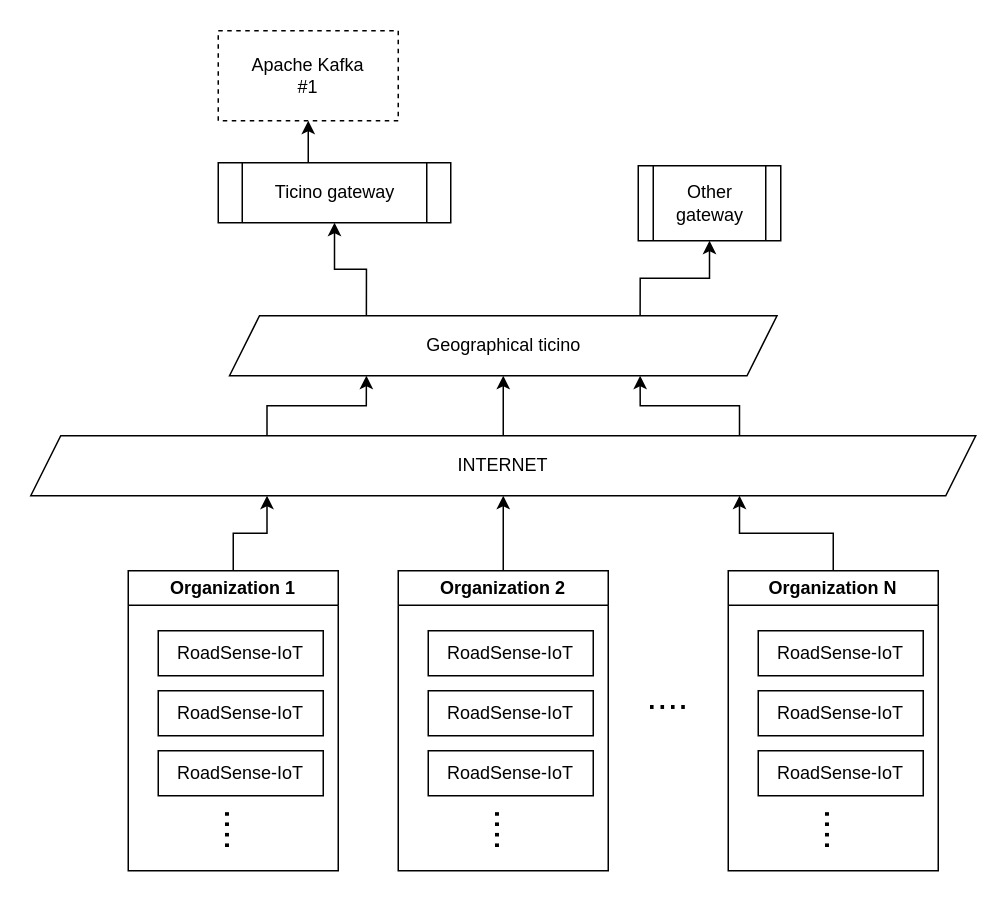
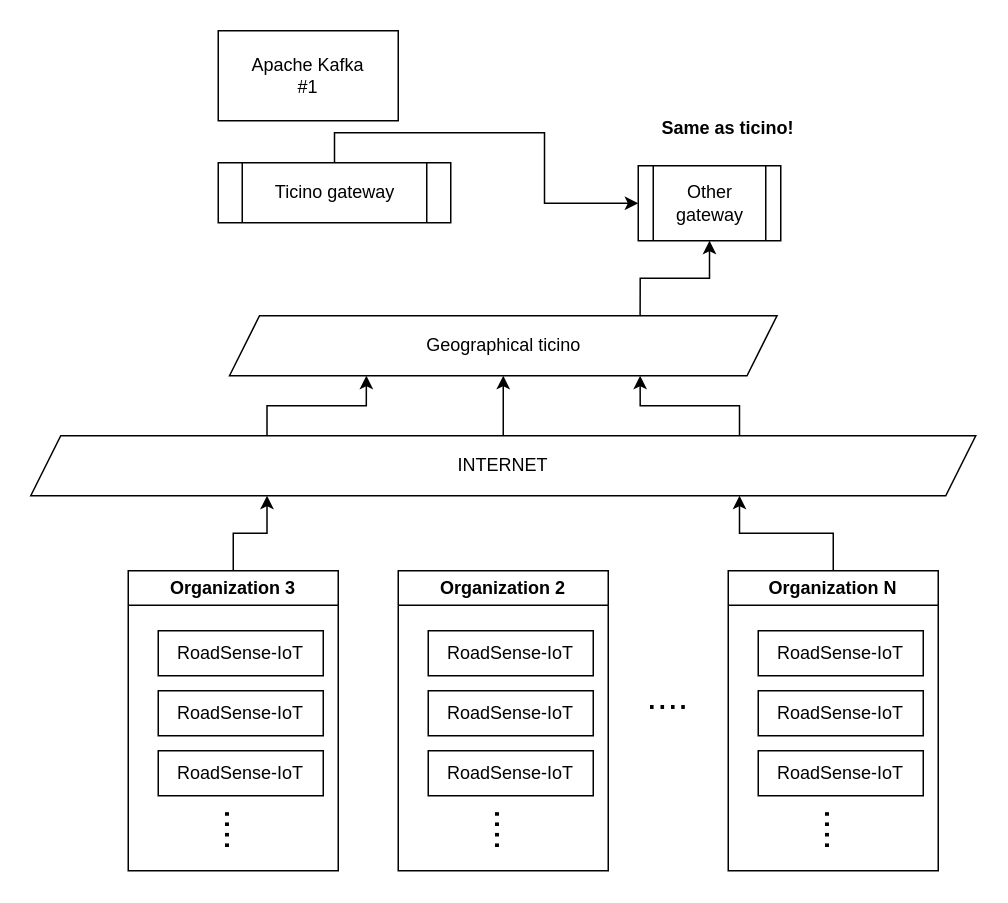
  <mxCell id="0" />
  <mxCell id="1" parent="0" />
  <mxCell id="2" style="edgeStyle=orthogonalEdgeStyle;rounded=0;orthogonalLoop=1;jettySize=auto;html=1;exitX=0.5;exitY=0;exitDx=0;exitDy=0;entryX=0.25;entryY=1;entryDx=0;entryDy=0;" edge="1" parent="1" source="3" target="27"><mxGeometry relative="1" as="geometry" /></mxCell>
- <mxCell id="3" value="Organization 1" style="swimlane;whiteSpace=wrap;html=1;" vertex="1" parent="1"><mxGeometry x="85" y="380" width="140" height="200" as="geometry" /></mxCell>
+ <mxCell id="3" value="Organization 3" style="swimlane;whiteSpace=wrap;html=1;" vertex="1" parent="1"><mxGeometry x="85" y="380" width="140" height="200" as="geometry" /></mxCell>
  <mxCell id="4" value="RoadSense-IoT" style="rounded=0;whiteSpace=wrap;html=1;" vertex="1" parent="3"><mxGeometry x="20" y="40" width="110" height="30" as="geometry" /></mxCell>
  <mxCell id="5" value="RoadSense-IoT" style="rounded=0;whiteSpace=wrap;html=1;" vertex="1" parent="3"><mxGeometry x="20" y="80" width="110" height="30" as="geometry" /></mxCell>
  <mxCell id="6" value="RoadSense-IoT" style="rounded=0;whiteSpace=wrap;html=1;" vertex="1" parent="3"><mxGeometry x="20" y="120" width="110" height="30" as="geometry" /></mxCell>
  <mxCell id="7" value="&lt;font style=&quot;font-size: 25px;&quot;&gt;....&lt;/font&gt;" style="text;html=1;align=center;verticalAlign=middle;whiteSpace=wrap;rounded=0;rotation=90;" vertex="1" parent="3"><mxGeometry x="45" y="163" width="60" height="20" as="geometry" /></mxCell>
- <mxCell id="8" value="" style="edgeStyle=orthogonalEdgeStyle;rounded=0;orthogonalLoop=1;jettySize=auto;html=1;" edge="1" parent="1" source="9" target="27"><mxGeometry relative="1" as="geometry" /></mxCell>
  <mxCell id="9" value="Organization 2" style="swimlane;whiteSpace=wrap;html=1;" vertex="1" parent="1"><mxGeometry x="265" y="380" width="140" height="200" as="geometry" /></mxCell>
  <mxCell id="10" value="RoadSense-IoT" style="rounded=0;whiteSpace=wrap;html=1;" vertex="1" parent="9"><mxGeometry x="20" y="40" width="110" height="30" as="geometry" /></mxCell>
  <mxCell id="11" value="RoadSense-IoT" style="rounded=0;whiteSpace=wrap;html=1;" vertex="1" parent="9"><mxGeometry x="20" y="80" width="110" height="30" as="geometry" /></mxCell>
  <mxCell id="12" value="RoadSense-IoT" style="rounded=0;whiteSpace=wrap;html=1;" vertex="1" parent="9"><mxGeometry x="20" y="120" width="110" height="30" as="geometry" /></mxCell>
  <mxCell id="13" value="&lt;font style=&quot;font-size: 25px;&quot;&gt;....&lt;/font&gt;" style="text;html=1;align=center;verticalAlign=middle;whiteSpace=wrap;rounded=0;rotation=90;" vertex="1" parent="9"><mxGeometry x="45" y="163" width="60" height="20" as="geometry" /></mxCell>
  <mxCell id="14" style="edgeStyle=orthogonalEdgeStyle;rounded=0;orthogonalLoop=1;jettySize=auto;html=1;entryX=0.75;entryY=1;entryDx=0;entryDy=0;" edge="1" parent="1" source="15" target="27"><mxGeometry relative="1" as="geometry" /></mxCell>
  <mxCell id="15" value="Organization N" style="swimlane;whiteSpace=wrap;html=1;" vertex="1" parent="1"><mxGeometry x="485" y="380" width="140" height="200" as="geometry" /></mxCell>
  <mxCell id="16" value="RoadSense-IoT" style="rounded=0;whiteSpace=wrap;html=1;" vertex="1" parent="15"><mxGeometry x="20" y="40" width="110" height="30" as="geometry" /></mxCell>
  <mxCell id="17" value="RoadSense-IoT" style="rounded=0;whiteSpace=wrap;html=1;" vertex="1" parent="15"><mxGeometry x="20" y="80" width="110" height="30" as="geometry" /></mxCell>
  <mxCell id="18" value="RoadSense-IoT" style="rounded=0;whiteSpace=wrap;html=1;" vertex="1" parent="15"><mxGeometry x="20" y="120" width="110" height="30" as="geometry" /></mxCell>
  <mxCell id="19" value="&lt;font style=&quot;font-size: 25px;&quot;&gt;....&lt;/font&gt;" style="text;html=1;align=center;verticalAlign=middle;whiteSpace=wrap;rounded=0;rotation=90;" vertex="1" parent="15"><mxGeometry x="45" y="163" width="60" height="20" as="geometry" /></mxCell>
  <mxCell id="20" value="&lt;font style=&quot;font-size: 25px;&quot;&gt;....&lt;/font&gt;" style="text;html=1;align=center;verticalAlign=middle;whiteSpace=wrap;rounded=0;rotation=-180;" vertex="1" parent="1"><mxGeometry x="415" y="470" width="60" height="20" as="geometry" /></mxCell>
- <mxCell id="21" style="edgeStyle=orthogonalEdgeStyle;rounded=0;orthogonalLoop=1;jettySize=auto;html=1;exitX=0.5;exitY=0;exitDx=0;exitDy=0;entryX=0.5;entryY=1;entryDx=0;entryDy=0;" edge="1" parent="1" source="22" target="28"><mxGeometry relative="1" as="geometry" /></mxCell>
+ <mxCell id="21" style="edgeStyle=orthogonalEdgeStyle;rounded=0;orthogonalLoop=1;jettySize=auto;html=1;exitX=0.5;exitY=0;exitDx=0;exitDy=0;" edge="1" parent="1" source="22" target="23"><mxGeometry relative="1" as="geometry" /></mxCell>
  <mxCell id="22" value="Ticino gateway" style="shape=process;whiteSpace=wrap;html=1;backgroundOutline=1;" vertex="1" parent="1"><mxGeometry x="145" y="108" width="155" height="40" as="geometry" /></mxCell>
  <mxCell id="23" value="&lt;div&gt;Other gateway&lt;br&gt;&lt;/div&gt;" style="shape=process;whiteSpace=wrap;html=1;backgroundOutline=1;" vertex="1" parent="1"><mxGeometry x="425" y="110" width="95" height="50" as="geometry" /></mxCell>
  <mxCell id="24" style="edgeStyle=orthogonalEdgeStyle;rounded=0;orthogonalLoop=1;jettySize=auto;html=1;exitX=0.25;exitY=0;exitDx=0;exitDy=0;entryX=0.25;entryY=1;entryDx=0;entryDy=0;" edge="1" parent="1" source="27" target="31"><mxGeometry relative="1" as="geometry" /></mxCell>
  <mxCell id="25" style="edgeStyle=orthogonalEdgeStyle;rounded=0;orthogonalLoop=1;jettySize=auto;html=1;exitX=0.5;exitY=0;exitDx=0;exitDy=0;entryX=0.5;entryY=1;entryDx=0;entryDy=0;" edge="1" parent="1" source="27" target="31"><mxGeometry relative="1" as="geometry" /></mxCell>
  <mxCell id="26" style="edgeStyle=orthogonalEdgeStyle;rounded=0;orthogonalLoop=1;jettySize=auto;html=1;exitX=0.75;exitY=0;exitDx=0;exitDy=0;entryX=0.75;entryY=1;entryDx=0;entryDy=0;" edge="1" parent="1" source="27" target="31"><mxGeometry relative="1" as="geometry" /></mxCell>
  <mxCell id="27" value="INTERNET" style="shape=parallelogram;perimeter=parallelogramPerimeter;whiteSpace=wrap;html=1;fixedSize=1;" vertex="1" parent="1"><mxGeometry x="20" y="290" width="630" height="40" as="geometry" /></mxCell>
- <mxCell id="28" value="&lt;div&gt;Apache Kafka&lt;/div&gt;&lt;div&gt;#1&lt;/div&gt;" style="rounded=0;whiteSpace=wrap;html=1;dashed=1;" vertex="1" parent="1"><mxGeometry x="145" y="20" width="120" height="60" as="geometry" /></mxCell>
- <mxCell id="29" style="edgeStyle=orthogonalEdgeStyle;rounded=0;orthogonalLoop=1;jettySize=auto;html=1;exitX=0.25;exitY=0;exitDx=0;exitDy=0;" edge="1" parent="1" source="31" target="22"><mxGeometry relative="1" as="geometry" /></mxCell>
+ <mxCell id="28" value="&lt;div&gt;Apache Kafka&lt;/div&gt;&lt;div&gt;#1&lt;/div&gt;" style="rounded=0;whiteSpace=wrap;html=1;" vertex="1" parent="1"><mxGeometry x="145" y="20" width="120" height="60" as="geometry" /></mxCell>
  <mxCell id="30" style="edgeStyle=orthogonalEdgeStyle;rounded=0;orthogonalLoop=1;jettySize=auto;html=1;exitX=0.75;exitY=0;exitDx=0;exitDy=0;entryX=0.5;entryY=1;entryDx=0;entryDy=0;" edge="1" parent="1" source="31" target="23"><mxGeometry relative="1" as="geometry" /></mxCell>
  <mxCell id="31" value="Geographical ticino" style="shape=parallelogram;perimeter=parallelogramPerimeter;whiteSpace=wrap;html=1;fixedSize=1;" vertex="1" parent="1"><mxGeometry x="152.5" y="210" width="365" height="40" as="geometry" /></mxCell>
+ <mxCell id="32" value="Same as ticino!" style="text;strokeColor=none;fillColor=none;align=left;verticalAlign=middle;spacingLeft=4;spacingRight=4;overflow=hidden;points=[[0,0.5],[1,0.5]];portConstraint=eastwest;rotatable=0;whiteSpace=wrap;html=1;fontStyle=1" vertex="1" parent="1"><mxGeometry x="435" y="70" width="100" height="30" as="geometry" /></mxCell>
